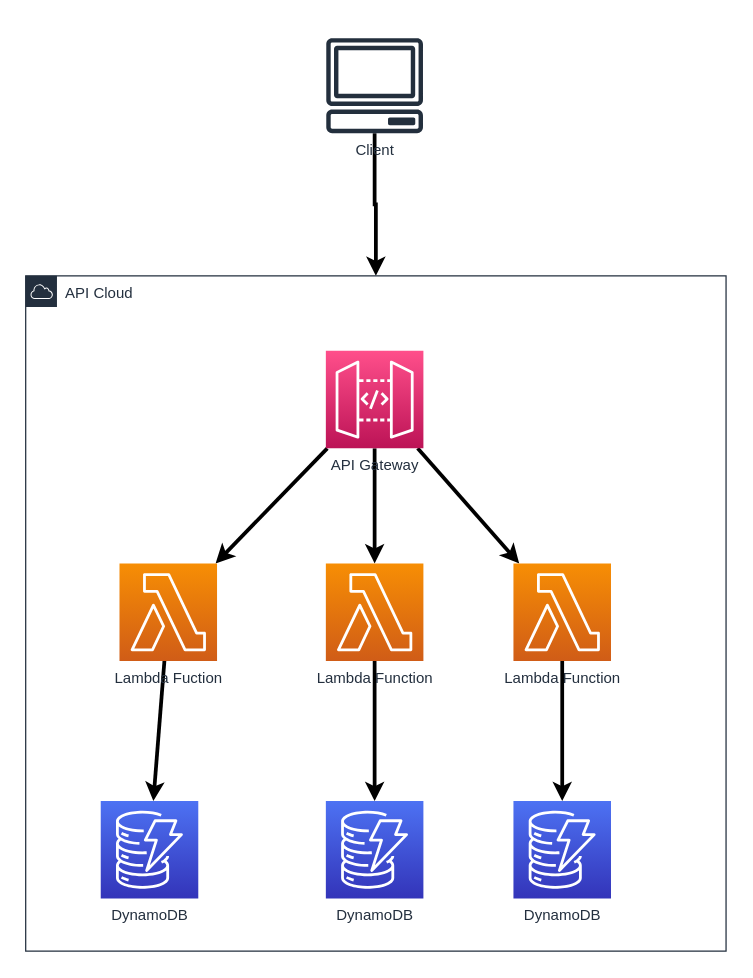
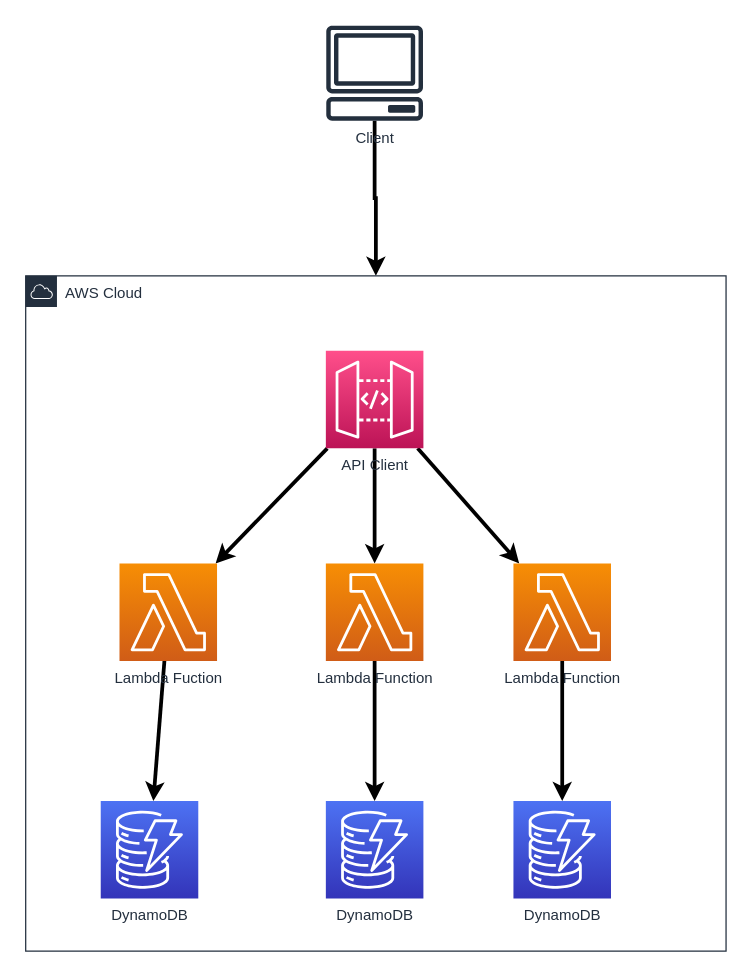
  <mxCell id="0" />
  <mxCell id="1" parent="0" />
  <mxCell id="2" style="edgeStyle=orthogonalEdgeStyle;rounded=0;orthogonalLoop=1;jettySize=auto;html=1;strokeWidth=3;" edge="1" parent="1" source="3" target="4"><mxGeometry relative="1" as="geometry" /></mxCell>
- <mxCell id="3" value="Client" style="sketch=0;outlineConnect=0;fontColor=#232F3E;gradientColor=none;fillColor=#232F3D;strokeColor=none;dashed=0;verticalLabelPosition=bottom;verticalAlign=top;align=center;html=1;fontSize=12;fontStyle=0;aspect=fixed;pointerEvents=1;shape=mxgraph.aws4.client;" vertex="1" parent="1"><mxGeometry x="260" y="30" width="78" height="76" as="geometry" /></mxCell>
- <mxCell id="4" value="API Cloud" style="points=[[0,0],[0.25,0],[0.5,0],[0.75,0],[1,0],[1,0.25],[1,0.5],[1,0.75],[1,1],[0.75,1],[0.5,1],[0.25,1],[0,1],[0,0.75],[0,0.5],[0,0.25]];outlineConnect=0;gradientColor=none;html=1;whiteSpace=wrap;fontSize=12;fontStyle=0;shape=mxgraph.aws4.group;grIcon=mxgraph.aws4.group_aws_cloud;strokeColor=#232F3E;fillColor=none;verticalAlign=top;align=left;spacingLeft=30;fontColor=#232F3E;dashed=0;" vertex="1" parent="1"><mxGeometry x="20" y="220" width="560" height="540" as="geometry" /></mxCell>
+ <mxCell id="3" value="Client" style="sketch=0;outlineConnect=0;fontColor=#232F3E;gradientColor=none;fillColor=#232F3D;strokeColor=none;dashed=0;verticalLabelPosition=bottom;verticalAlign=top;align=center;html=1;fontSize=12;fontStyle=0;aspect=fixed;pointerEvents=1;shape=mxgraph.aws4.client;" vertex="1" parent="1"><mxGeometry x="260" y="20" width="78" height="76" as="geometry" /></mxCell>
+ <mxCell id="4" value="AWS Cloud" style="points=[[0,0],[0.25,0],[0.5,0],[0.75,0],[1,0],[1,0.25],[1,0.5],[1,0.75],[1,1],[0.75,1],[0.5,1],[0.25,1],[0,1],[0,0.75],[0,0.5],[0,0.25]];outlineConnect=0;gradientColor=none;html=1;whiteSpace=wrap;fontSize=12;fontStyle=0;shape=mxgraph.aws4.group;grIcon=mxgraph.aws4.group_aws_cloud;strokeColor=#232F3E;fillColor=none;verticalAlign=top;align=left;spacingLeft=30;fontColor=#232F3E;dashed=0;" vertex="1" parent="1"><mxGeometry x="20" y="220" width="560" height="540" as="geometry" /></mxCell>
  <mxCell id="5" style="rounded=0;orthogonalLoop=1;jettySize=auto;html=1;strokeWidth=3;" edge="1" parent="1" source="8" target="10"><mxGeometry relative="1" as="geometry" /></mxCell>
  <mxCell id="6" style="edgeStyle=none;rounded=0;orthogonalLoop=1;jettySize=auto;html=1;strokeWidth=3;" edge="1" parent="1" source="8" target="12"><mxGeometry relative="1" as="geometry" /></mxCell>
  <mxCell id="7" style="edgeStyle=none;rounded=0;orthogonalLoop=1;jettySize=auto;html=1;strokeWidth=3;" edge="1" parent="1" source="8" target="14"><mxGeometry relative="1" as="geometry" /></mxCell>
- <mxCell id="8" value="API Gateway" style="sketch=0;points=[[0,0,0],[0.25,0,0],[0.5,0,0],[0.75,0,0],[1,0,0],[0,1,0],[0.25,1,0],[0.5,1,0],[0.75,1,0],[1,1,0],[0,0.25,0],[0,0.5,0],[0,0.75,0],[1,0.25,0],[1,0.5,0],[1,0.75,0]];outlineConnect=0;fontColor=#232F3E;gradientColor=#FF4F8B;gradientDirection=north;fillColor=#BC1356;strokeColor=#ffffff;dashed=0;verticalLabelPosition=bottom;verticalAlign=top;align=center;html=1;fontSize=12;fontStyle=0;aspect=fixed;shape=mxgraph.aws4.resourceIcon;resIcon=mxgraph.aws4.api_gateway;" vertex="1" parent="1"><mxGeometry x="260" y="280" width="78" height="78" as="geometry" /></mxCell>
+ <mxCell id="8" value="API Client" style="sketch=0;points=[[0,0,0],[0.25,0,0],[0.5,0,0],[0.75,0,0],[1,0,0],[0,1,0],[0.25,1,0],[0.5,1,0],[0.75,1,0],[1,1,0],[0,0.25,0],[0,0.5,0],[0,0.75,0],[1,0.25,0],[1,0.5,0],[1,0.75,0]];outlineConnect=0;fontColor=#232F3E;gradientColor=#FF4F8B;gradientDirection=north;fillColor=#BC1356;strokeColor=#ffffff;dashed=0;verticalLabelPosition=bottom;verticalAlign=top;align=center;html=1;fontSize=12;fontStyle=0;aspect=fixed;shape=mxgraph.aws4.resourceIcon;resIcon=mxgraph.aws4.api_gateway;" vertex="1" parent="1"><mxGeometry x="260" y="280" width="78" height="78" as="geometry" /></mxCell>
  <mxCell id="9" style="edgeStyle=none;rounded=0;orthogonalLoop=1;jettySize=auto;html=1;strokeWidth=3;" edge="1" parent="1" source="10" target="15"><mxGeometry relative="1" as="geometry" /></mxCell>
  <mxCell id="10" value="Lambda Fuction" style="sketch=0;points=[[0,0,0],[0.25,0,0],[0.5,0,0],[0.75,0,0],[1,0,0],[0,1,0],[0.25,1,0],[0.5,1,0],[0.75,1,0],[1,1,0],[0,0.25,0],[0,0.5,0],[0,0.75,0],[1,0.25,0],[1,0.5,0],[1,0.75,0]];outlineConnect=0;fontColor=#232F3E;gradientColor=#F78E04;gradientDirection=north;fillColor=#D05C17;strokeColor=#ffffff;dashed=0;verticalLabelPosition=bottom;verticalAlign=top;align=center;html=1;fontSize=12;fontStyle=0;aspect=fixed;shape=mxgraph.aws4.resourceIcon;resIcon=mxgraph.aws4.lambda;" vertex="1" parent="1"><mxGeometry x="95" y="450" width="78" height="78" as="geometry" /></mxCell>
  <mxCell id="11" style="edgeStyle=none;rounded=0;orthogonalLoop=1;jettySize=auto;html=1;strokeWidth=3;" edge="1" parent="1" source="12" target="17"><mxGeometry relative="1" as="geometry" /></mxCell>
  <mxCell id="12" value="Lambda Function" style="sketch=0;points=[[0,0,0],[0.25,0,0],[0.5,0,0],[0.75,0,0],[1,0,0],[0,1,0],[0.25,1,0],[0.5,1,0],[0.75,1,0],[1,1,0],[0,0.25,0],[0,0.5,0],[0,0.75,0],[1,0.25,0],[1,0.5,0],[1,0.75,0]];outlineConnect=0;fontColor=#232F3E;gradientColor=#F78E04;gradientDirection=north;fillColor=#D05C17;strokeColor=#ffffff;dashed=0;verticalLabelPosition=bottom;verticalAlign=top;align=center;html=1;fontSize=12;fontStyle=0;aspect=fixed;shape=mxgraph.aws4.resourceIcon;resIcon=mxgraph.aws4.lambda;" vertex="1" parent="1"><mxGeometry x="260" y="450" width="78" height="78" as="geometry" /></mxCell>
  <mxCell id="13" style="edgeStyle=none;rounded=0;orthogonalLoop=1;jettySize=auto;html=1;strokeWidth=3;" edge="1" parent="1" source="14" target="16"><mxGeometry relative="1" as="geometry" /></mxCell>
  <mxCell id="14" value="Lambda Function" style="sketch=0;points=[[0,0,0],[0.25,0,0],[0.5,0,0],[0.75,0,0],[1,0,0],[0,1,0],[0.25,1,0],[0.5,1,0],[0.75,1,0],[1,1,0],[0,0.25,0],[0,0.5,0],[0,0.75,0],[1,0.25,0],[1,0.5,0],[1,0.75,0]];outlineConnect=0;fontColor=#232F3E;gradientColor=#F78E04;gradientDirection=north;fillColor=#D05C17;strokeColor=#ffffff;dashed=0;verticalLabelPosition=bottom;verticalAlign=top;align=center;html=1;fontSize=12;fontStyle=0;aspect=fixed;shape=mxgraph.aws4.resourceIcon;resIcon=mxgraph.aws4.lambda;" vertex="1" parent="1"><mxGeometry x="410" y="450" width="78" height="78" as="geometry" /></mxCell>
  <mxCell id="15" value="DynamoDB" style="sketch=0;points=[[0,0,0],[0.25,0,0],[0.5,0,0],[0.75,0,0],[1,0,0],[0,1,0],[0.25,1,0],[0.5,1,0],[0.75,1,0],[1,1,0],[0,0.25,0],[0,0.5,0],[0,0.75,0],[1,0.25,0],[1,0.5,0],[1,0.75,0]];outlineConnect=0;fontColor=#232F3E;gradientColor=#4D72F3;gradientDirection=north;fillColor=#3334B9;strokeColor=#ffffff;dashed=0;verticalLabelPosition=bottom;verticalAlign=top;align=center;html=1;fontSize=12;fontStyle=0;aspect=fixed;shape=mxgraph.aws4.resourceIcon;resIcon=mxgraph.aws4.dynamodb;" vertex="1" parent="1"><mxGeometry x="80" y="640" width="78" height="78" as="geometry" /></mxCell>
  <mxCell id="16" value="DynamoDB" style="sketch=0;points=[[0,0,0],[0.25,0,0],[0.5,0,0],[0.75,0,0],[1,0,0],[0,1,0],[0.25,1,0],[0.5,1,0],[0.75,1,0],[1,1,0],[0,0.25,0],[0,0.5,0],[0,0.75,0],[1,0.25,0],[1,0.5,0],[1,0.75,0]];outlineConnect=0;fontColor=#232F3E;gradientColor=#4D72F3;gradientDirection=north;fillColor=#3334B9;strokeColor=#ffffff;dashed=0;verticalLabelPosition=bottom;verticalAlign=top;align=center;html=1;fontSize=12;fontStyle=0;aspect=fixed;shape=mxgraph.aws4.resourceIcon;resIcon=mxgraph.aws4.dynamodb;" vertex="1" parent="1"><mxGeometry x="410" y="640" width="78" height="78" as="geometry" /></mxCell>
  <mxCell id="17" value="DynamoDB" style="sketch=0;points=[[0,0,0],[0.25,0,0],[0.5,0,0],[0.75,0,0],[1,0,0],[0,1,0],[0.25,1,0],[0.5,1,0],[0.75,1,0],[1,1,0],[0,0.25,0],[0,0.5,0],[0,0.75,0],[1,0.25,0],[1,0.5,0],[1,0.75,0]];outlineConnect=0;fontColor=#232F3E;gradientColor=#4D72F3;gradientDirection=north;fillColor=#3334B9;strokeColor=#ffffff;dashed=0;verticalLabelPosition=bottom;verticalAlign=top;align=center;html=1;fontSize=12;fontStyle=0;aspect=fixed;shape=mxgraph.aws4.resourceIcon;resIcon=mxgraph.aws4.dynamodb;" vertex="1" parent="1"><mxGeometry x="260" y="640" width="78" height="78" as="geometry" /></mxCell>
